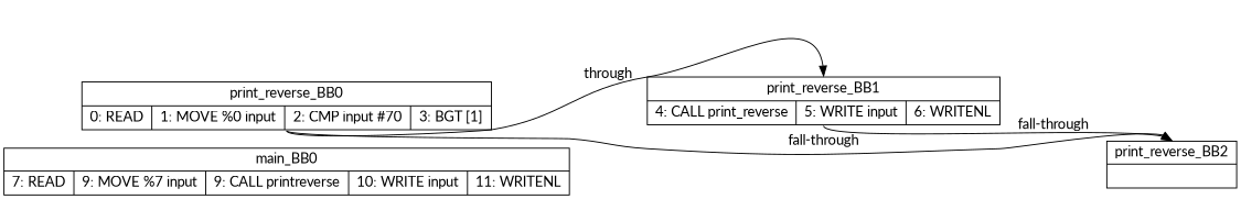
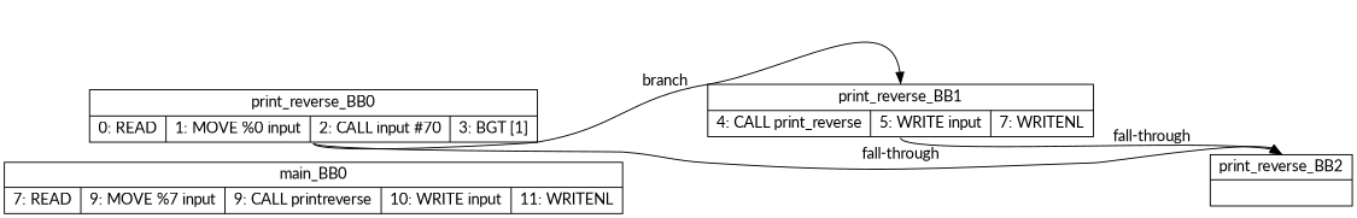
  digraph {
    fontname=Lato
    rankdir=LR
    node [fontname=Lato shape=record]
    edge [fontname=Lato headport=n tailport=s]
    n1 [label="<b>main_BB0| {7: READ |9: MOVE %7 input|9: CALL printreverse|10: WRITE input|11: WRITENL }"]
-   n2 [label="<b>print_reverse_BB0| {0: READ |1: MOVE %0 input|2: CMP input #70|3: BGT [1]}"]
-   n3 [label="<b>print_reverse_BB1| {4: CALL print_reverse|5: WRITE input|6: WRITENL }"]
+   n2 [label="<b>print_reverse_BB0| {0: READ |1: MOVE %0 input|2: CALL input #70|3: BGT [1]}"]
+   n3 [label="<b>print_reverse_BB1| {4: CALL print_reverse|5: WRITE input|7: WRITENL }"]
    n4 [label="<b>print_reverse_BB2| {}"]
-   n2 -> n3 [label=through]
+   n2 -> n3 [label=branch]
    n2 -> n4 [label="fall-through"]
    n3 -> n4 [label="fall-through"]
  }
